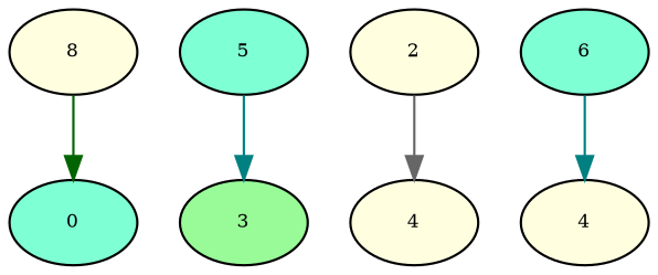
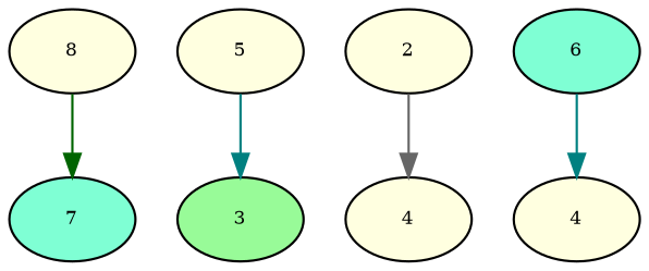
  digraph {
    node [fillcolor=lightyellow fontsize=8 style=filled]
    edge [color=teal fontsize=8]
    n1 [label=8]
-   n2 [fillcolor=aquamarine label=0]
-   n3 [fillcolor=aquamarine label=5]
+   n2 [fillcolor=aquamarine label=7]
+   n3 [label=5]
    n4 [fillcolor=palegreen label=3]
    n5 [label=2]
    n6 [label=4]
    n7 [fillcolor=aquamarine label=6]
    4
    n1 -> n2 [color=darkgreen]
    n3 -> n4
    n5 -> n6 [color=gray40]
    n7 -> 4
  }
